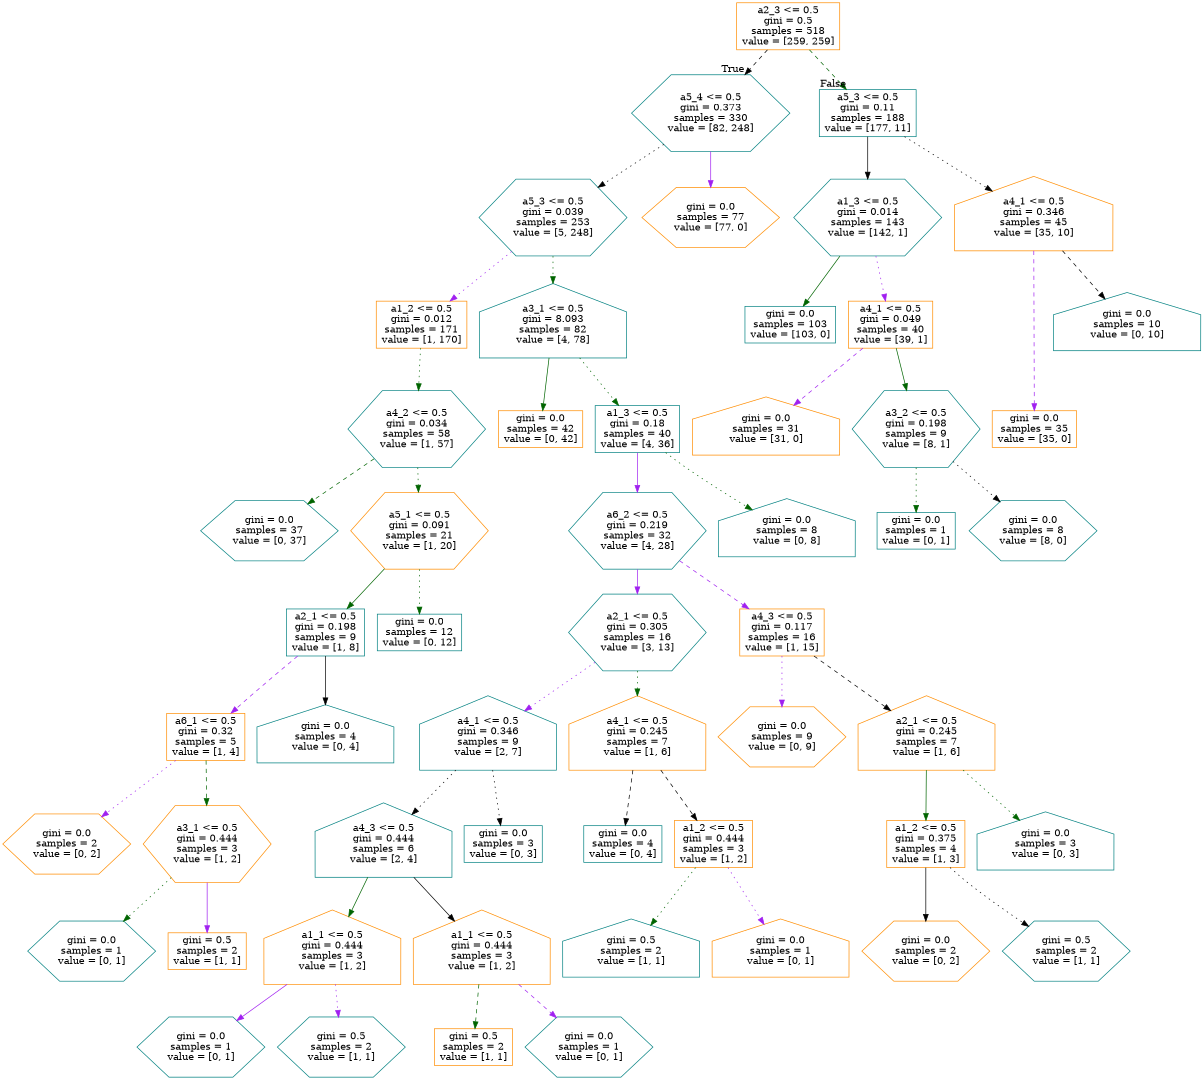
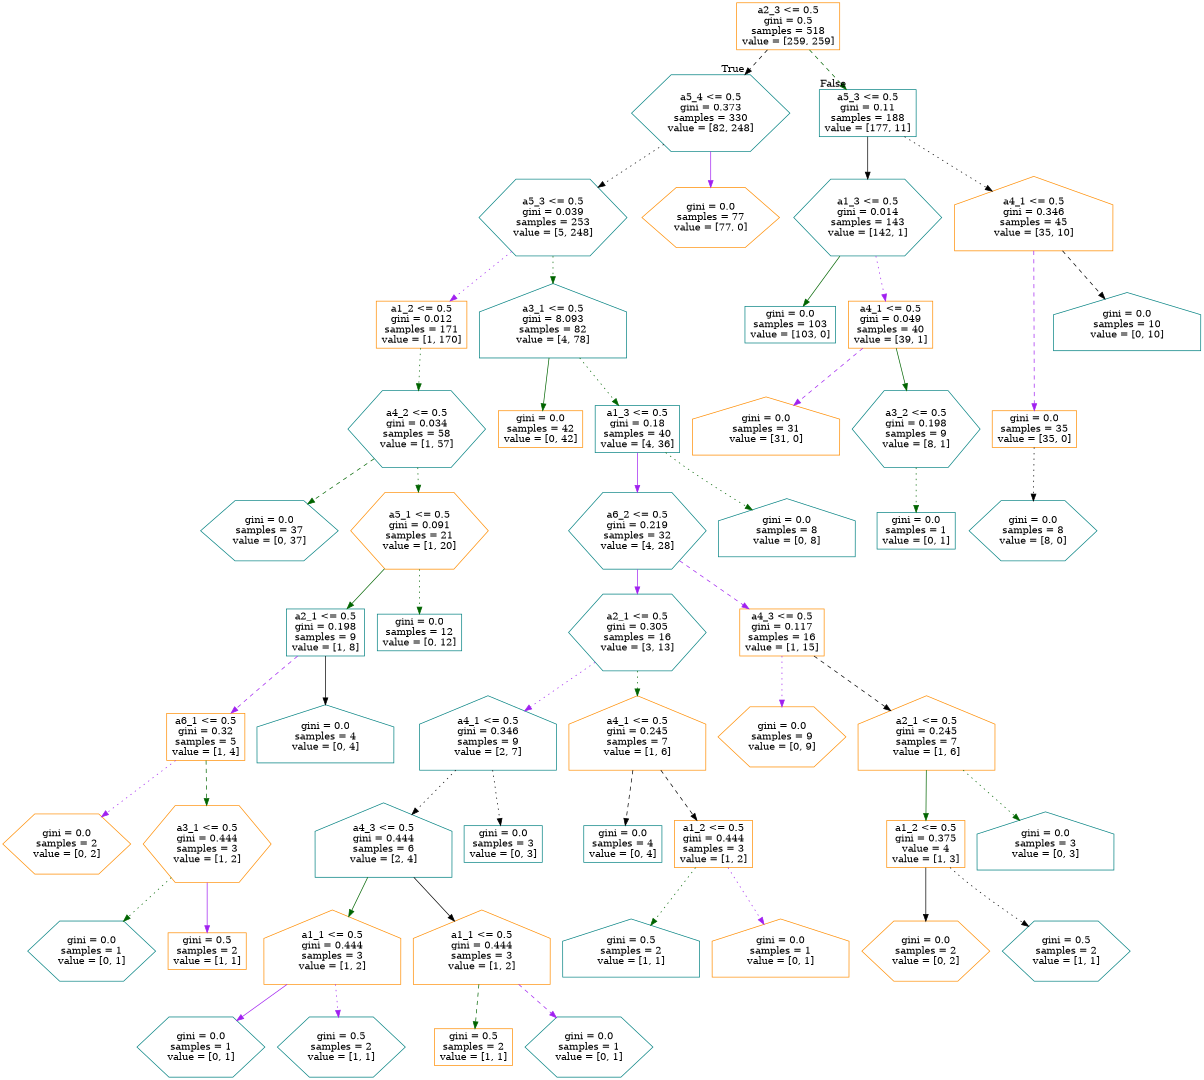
  digraph {
    node [color=teal shape=hexagon]
    edge [color=darkgreen style=dotted]
    n1 [color=darkorange label="a2_3 <= 0.5\ngini = 0.5\nsamples = 518\nvalue = [259, 259]" shape=box]
    n2 [label="a5_4 <= 0.5\ngini = 0.373\nsamples = 330\nvalue = [82, 248]"]
    n3 [label="a5_3 <= 0.5\ngini = 0.11\nsamples = 188\nvalue = [177, 11]" shape=box]
    n4 [label="a5_3 <= 0.5\ngini = 0.039\nsamples = 253\nvalue = [5, 248]"]
    n5 [color=darkorange label="gini = 0.0\nsamples = 77\nvalue = [77, 0]"]
    n6 [label="a1_3 <= 0.5\ngini = 0.014\nsamples = 143\nvalue = [142, 1]"]
    n7 [color=darkorange label="a4_1 <= 0.5\ngini = 0.346\nsamples = 45\nvalue = [35, 10]" shape=house]
    n8 [color=darkorange label="a1_2 <= 0.5\ngini = 0.012\nsamples = 171\nvalue = [1, 170]" shape=box]
    n9 [label="a3_1 <= 0.5\ngini = 8.093\nsamples = 82\nvalue = [4, 78]" shape=house]
    n10 [label="a4_2 <= 0.5\ngini = 0.034\nsamples = 58\nvalue = [1, 57]"]
    n11 [color=darkorange label="gini = 0.0\nsamples = 42\nvalue = [0, 42]" shape=box]
    n12 [label="a1_3 <= 0.5\ngini = 0.18\nsamples = 40\nvalue = [4, 36]" shape=box]
    n13 [label="gini = 0.0\nsamples = 37\nvalue = [0, 37]"]
    n14 [color=darkorange label="a5_1 <= 0.5\ngini = 0.091\nsamples = 21\nvalue = [1, 20]"]
    n15 [label="a2_1 <= 0.5\ngini = 0.198\nsamples = 9\nvalue = [1, 8]" shape=box]
    n16 [label="gini = 0.0\nsamples = 12\nvalue = [0, 12]" shape=box]
    n17 [color=darkorange label="a6_1 <= 0.5\ngini = 0.32\nsamples = 5\nvalue = [1, 4]" shape=box]
    n18 [label="gini = 0.0\nsamples = 4\nvalue = [0, 4]" shape=house]
    n19 [color=darkorange label="gini = 0.0\nsamples = 2\nvalue = [0, 2]"]
    n20 [color=darkorange label="a3_1 <= 0.5\ngini = 0.444\nsamples = 3\nvalue = [1, 2]"]
    n21 [label="gini = 0.0\nsamples = 1\nvalue = [0, 1]"]
    n22 [color=darkorange label="gini = 0.5\nsamples = 2\nvalue = [1, 1]" shape=box]
    n23 [label="a6_2 <= 0.5\ngini = 0.219\nsamples = 32\nvalue = [4, 28]"]
    n24 [label="gini = 0.0\nsamples = 8\nvalue = [0, 8]" shape=house]
    n25 [label="a2_1 <= 0.5\ngini = 0.305\nsamples = 16\nvalue = [3, 13]"]
    n26 [color=darkorange label="a4_3 <= 0.5\ngini = 0.117\nsamples = 16\nvalue = [1, 15]" shape=box]
    n27 [label="a4_1 <= 0.5\ngini = 0.346\nsamples = 9\nvalue = [2, 7]" shape=house]
    n28 [color=darkorange label="a4_1 <= 0.5\ngini = 0.245\nsamples = 7\nvalue = [1, 6]" shape=house]
    n29 [color=darkorange label="gini = 0.0\nsamples = 9\nvalue = [0, 9]"]
    n30 [color=darkorange label="a2_1 <= 0.5\ngini = 0.245\nsamples = 7\nvalue = [1, 6]" shape=house]
    n31 [label="a4_3 <= 0.5\ngini = 0.444\nsamples = 6\nvalue = [2, 4]" shape=house]
    n32 [label="gini = 0.0\nsamples = 3\nvalue = [0, 3]" shape=box]
    n33 [label="gini = 0.0\nsamples = 4\nvalue = [0, 4]" shape=box]
    n34 [color=darkorange label="a1_2 <= 0.5\ngini = 0.444\nsamples = 3\nvalue = [1, 2]" shape=box]
    n35 [color=darkorange label="a1_1 <= 0.5\ngini = 0.444\nsamples = 3\nvalue = [1, 2]" shape=house]
    n36 [color=darkorange label="a1_1 <= 0.5\ngini = 0.444\nsamples = 3\nvalue = [1, 2]" shape=house]
    n37 [label="gini = 0.0\nsamples = 1\nvalue = [0, 1]"]
    n38 [label="gini = 0.5\nsamples = 2\nvalue = [1, 1]"]
    n39 [color=darkorange label="gini = 0.5\nsamples = 2\nvalue = [1, 1]" shape=box]
    n40 [label="gini = 0.0\nsamples = 1\nvalue = [0, 1]"]
    n41 [label="gini = 0.5\nsamples = 2\nvalue = [1, 1]" shape=house]
    n42 [color=darkorange label="gini = 0.0\nsamples = 1\nvalue = [0, 1]" shape=house]
-   n43 [color=darkorange label="a1_2 <= 0.5\ngini = 0.375\nsamples = 4\nvalue = [1, 3]" shape=box]
+   n43 [color=darkorange label="a1_2 <= 0.5\ngini = 0.375\nvalue = 4\nvalue = [1, 3]" shape=box]
    n44 [label="gini = 0.0\nsamples = 3\nvalue = [0, 3]" shape=house]
    n45 [color=darkorange label="gini = 0.0\nsamples = 2\nvalue = [0, 2]"]
    n46 [label="gini = 0.5\nsamples = 2\nvalue = [1, 1]"]
    n47 [label="gini = 0.0\nsamples = 103\nvalue = [103, 0]" shape=box]
    n48 [color=darkorange label="a4_1 <= 0.5\ngini = 0.049\nsamples = 40\nvalue = [39, 1]" shape=box]
    n49 [color=darkorange label="gini = 0.0\nsamples = 35\nvalue = [35, 0]" shape=box]
    n50 [label="gini = 0.0\nsamples = 10\nvalue = [0, 10]" shape=house]
    n51 [color=darkorange label="gini = 0.0\nsamples = 31\nvalue = [31, 0]" shape=house]
    n52 [label="a3_2 <= 0.5\ngini = 0.198\nsamples = 9\nvalue = [8, 1]"]
    n53 [label="gini = 0.0\nsamples = 1\nvalue = [0, 1]" shape=box]
    n54 [label="gini = 0.0\nsamples = 8\nvalue = [8, 0]"]
    n1 -> n2 [color=black headlabel=True labelangle=45 labeldistance=2.5 style=dashed]
    n1 -> n3 [headlabel=False labelangle=-45 labeldistance=2.5 style=dashed]
    n2 -> n4 [color=black]
    n2 -> n5 [color=purple style=solid]
    n3 -> n6 [color=black style=solid]
    n3 -> n7 [color=black]
    n4 -> n8 [color=purple]
    n4 -> n9
    n6 -> n47 [style=solid]
    n6 -> n48 [color=purple]
    n7 -> n49 [color=purple style=dashed]
    n7 -> n50 [color=black style=dashed]
    n8 -> n10
    n9 -> n11 [style=solid]
    n9 -> n12
    n10 -> n13 [style=dashed]
    n10 -> n14
    n12 -> n23 [color=purple style=solid]
    n12 -> n24
    n14 -> n15 [style=solid]
    n14 -> n16
    n15 -> n17 [color=purple style=dashed]
    n15 -> n18 [color=black style=solid]
    n17 -> n19 [color=purple]
    n17 -> n20 [style=dashed]
    n20 -> n21
    n20 -> n22 [color=purple style=solid]
    n23 -> n25 [color=purple style=solid]
    n23 -> n26 [color=purple style=dashed]
    n25 -> n27 [color=purple]
    n25 -> n28
    n26 -> n29 [color=purple]
    n26 -> n30 [color=black style=dashed]
    n27 -> n31 [color=black]
    n27 -> n32 [color=black]
    n28 -> n33 [color=black style=dashed]
    n28 -> n34 [color=black style=dashed]
    n30 -> n43 [style=solid]
    n30 -> n44
    n31 -> n35 [style=solid]
    n31 -> n36 [color=black style=solid]
    n34 -> n41
    n34 -> n42 [color=purple]
    n35 -> n37 [color=purple style=solid]
    n35 -> n38 [color=purple]
    n36 -> n39 [style=dashed]
    n36 -> n40 [color=purple style=dashed]
    n43 -> n45 [color=black style=solid]
    n43 -> n46 [color=black]
    n48 -> n51 [color=purple style=dashed]
    n48 -> n52 [style=solid]
    n52 -> n53
-   n52 -> n54 [color=black]
+   n49 -> n54 [color=black]
  }
